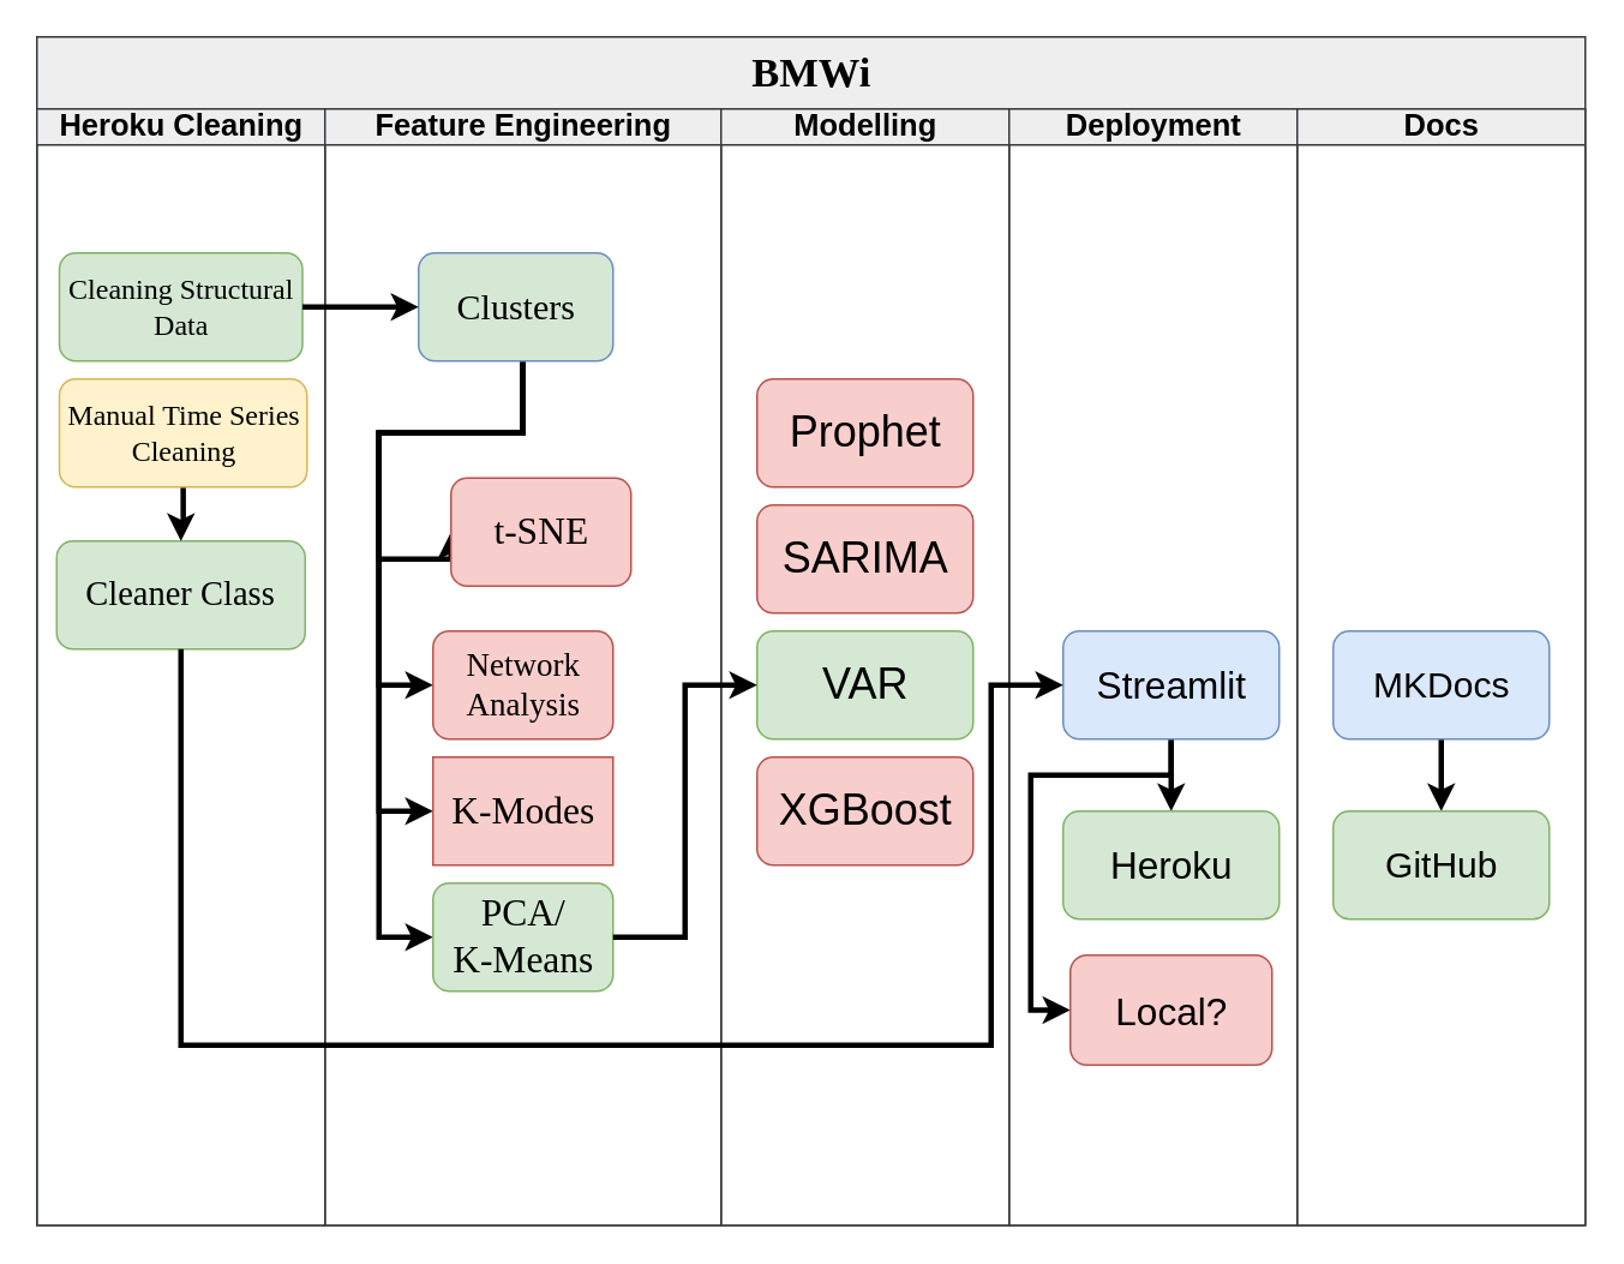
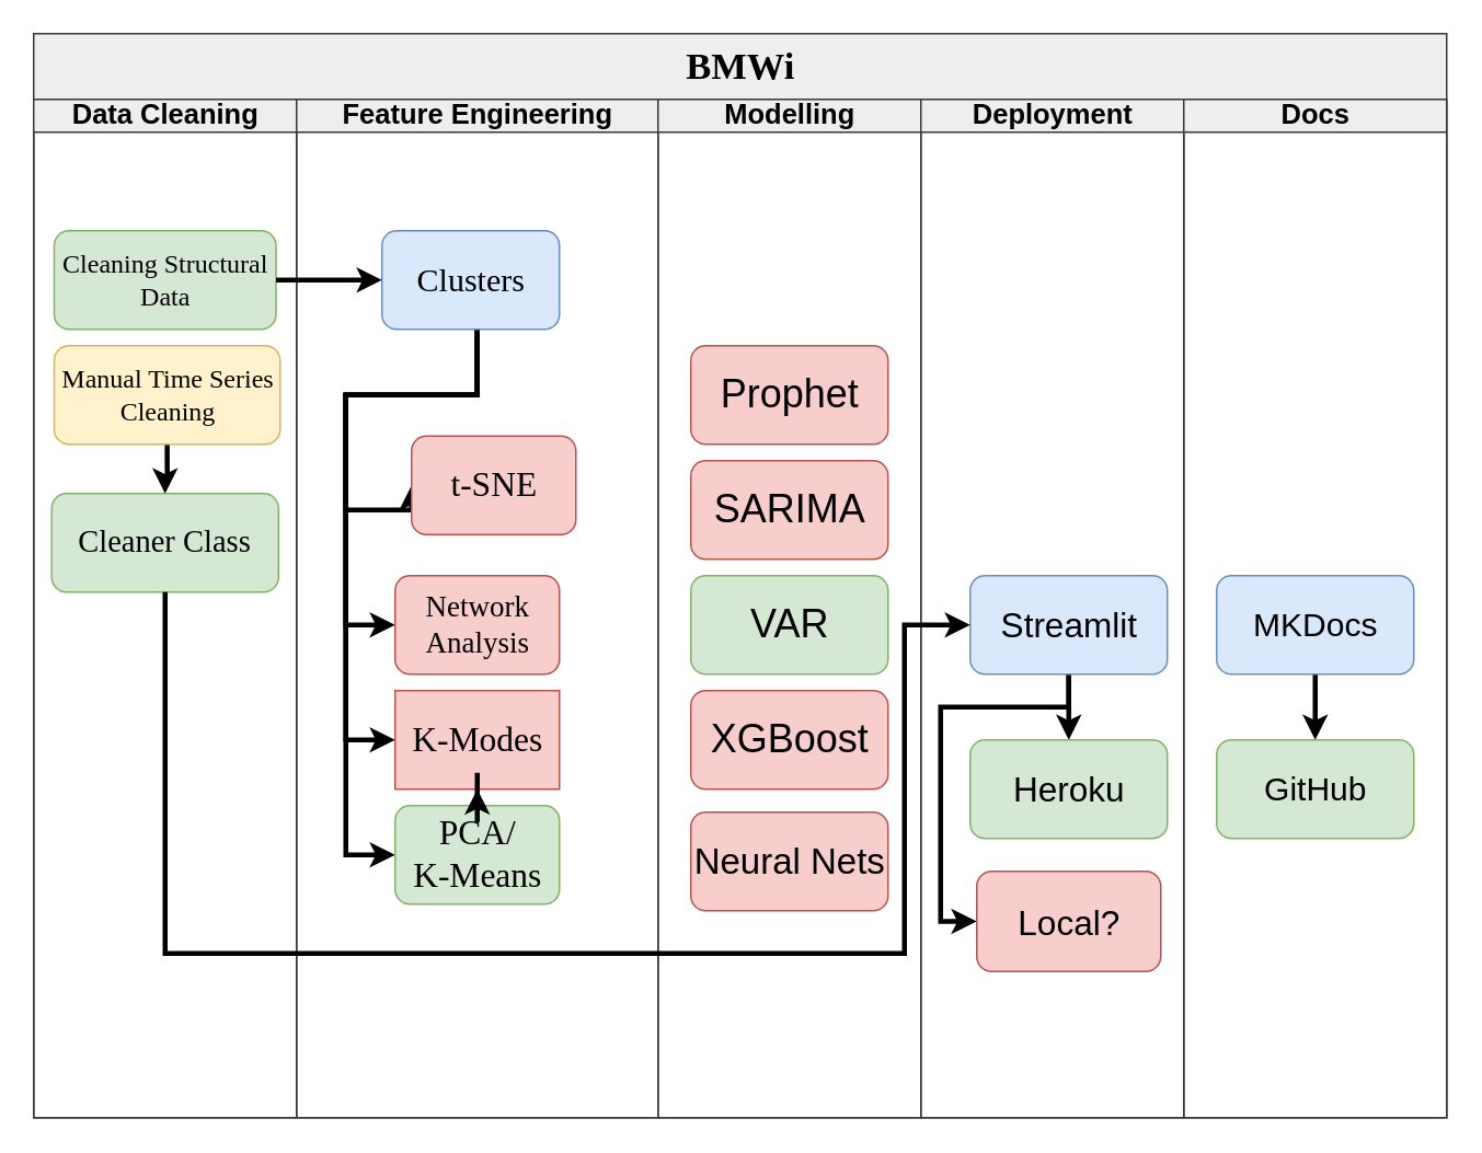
  <mxCell id="0" />
  <mxCell id="1" parent="0" />
  <mxCell id="2" value="BMWi" style="swimlane;html=1;childLayout=stackLayout;startSize=40;rounded=0;shadow=0;labelBackgroundColor=none;strokeWidth=1;fontFamily=Verdana;fontSize=23;align=center;fillColor=#eeeeee;strokeColor=#36393d;" parent="1" vertex="1"><mxGeometry x="20" y="20" width="860" height="660" as="geometry" /></mxCell>
- <mxCell id="3" value="Heroku Cleaning" style="swimlane;html=1;startSize=20;fillColor=#eeeeee;strokeColor=#36393d;fontSize=17;" parent="2" vertex="1"><mxGeometry y="40" width="160" height="620" as="geometry" /></mxCell>
+ <mxCell id="3" value="Data Cleaning" style="swimlane;html=1;startSize=20;fillColor=#eeeeee;strokeColor=#36393d;fontSize=17;" parent="2" vertex="1"><mxGeometry y="40" width="160" height="620" as="geometry" /></mxCell>
  <mxCell id="4" value="&lt;font style=&quot;font-size: 16px&quot;&gt;Cleaning Structural Data&lt;/font&gt;" style="rounded=1;whiteSpace=wrap;html=1;shadow=0;labelBackgroundColor=none;strokeWidth=1;fontFamily=Verdana;fontSize=8;align=center;fillColor=#d5e8d4;strokeColor=#82b366;" parent="3" vertex="1"><mxGeometry x="12.5" y="80" width="135" height="60" as="geometry" /></mxCell>
  <mxCell id="5" value="&lt;font style=&quot;font-size: 19px&quot;&gt;Cleaner Class&lt;/font&gt;" style="rounded=1;whiteSpace=wrap;html=1;shadow=0;labelBackgroundColor=none;strokeWidth=1;fontFamily=Verdana;fontSize=19;align=center;fillColor=#d5e8d4;strokeColor=#82b366;" parent="3" vertex="1"><mxGeometry x="11" y="240" width="138" height="60" as="geometry" /></mxCell>
  <mxCell id="6" style="edgeStyle=orthogonalEdgeStyle;rounded=0;orthogonalLoop=1;jettySize=auto;html=1;exitX=0.5;exitY=1;exitDx=0;exitDy=0;strokeWidth=3;" parent="3" source="7" target="5" edge="1"><mxGeometry relative="1" as="geometry" /></mxCell>
  <mxCell id="7" value="&lt;font style=&quot;font-size: 16px&quot;&gt;Manual Time Series Cleaning&lt;/font&gt;" style="rounded=1;whiteSpace=wrap;html=1;shadow=0;labelBackgroundColor=none;strokeWidth=1;fontFamily=Verdana;fontSize=8;align=center;fillColor=#fff2cc;strokeColor=#d6b656;" parent="3" vertex="1"><mxGeometry x="12.5" y="150" width="137.5" height="60" as="geometry" /></mxCell>
  <mxCell id="8" value="Feature Engineering" style="swimlane;html=1;startSize=20;fillColor=#eeeeee;strokeColor=#36393d;fontSize=17;" parent="2" vertex="1"><mxGeometry x="160" y="40" width="220" height="620" as="geometry" /></mxCell>
  <mxCell id="9" style="edgeStyle=orthogonalEdgeStyle;rounded=0;orthogonalLoop=1;jettySize=auto;html=1;entryX=0;entryY=0.5;entryDx=0;entryDy=0;strokeWidth=3;" parent="8" source="13" target="14" edge="1"><mxGeometry relative="1" as="geometry"><Array as="points"><mxPoint x="110" y="180" /><mxPoint x="30" y="180" /><mxPoint x="30" y="250" /></Array></mxGeometry></mxCell>
  <mxCell id="10" style="edgeStyle=orthogonalEdgeStyle;rounded=0;orthogonalLoop=1;jettySize=auto;html=1;entryX=0;entryY=0.5;entryDx=0;entryDy=0;strokeWidth=3;" parent="8" source="13" target="16" edge="1"><mxGeometry relative="1" as="geometry"><Array as="points"><mxPoint x="110" y="180" /><mxPoint x="30" y="180" /><mxPoint x="30" y="320" /></Array></mxGeometry></mxCell>
  <mxCell id="11" style="edgeStyle=orthogonalEdgeStyle;rounded=0;orthogonalLoop=1;jettySize=auto;html=1;entryX=0;entryY=0.5;entryDx=0;entryDy=0;strokeWidth=3;" parent="8" source="13" target="17" edge="1"><mxGeometry relative="1" as="geometry"><Array as="points"><mxPoint x="110" y="180" /><mxPoint x="30" y="180" /><mxPoint x="30" y="390" /></Array></mxGeometry></mxCell>
  <mxCell id="12" style="edgeStyle=orthogonalEdgeStyle;rounded=0;orthogonalLoop=1;jettySize=auto;html=1;entryX=0;entryY=0.5;entryDx=0;entryDy=0;strokeWidth=3;" parent="8" source="13" target="15" edge="1"><mxGeometry relative="1" as="geometry"><Array as="points"><mxPoint x="110" y="180" /><mxPoint x="30" y="180" /><mxPoint x="30" y="460" /></Array></mxGeometry></mxCell>
- <mxCell id="13" value="&lt;font style=&quot;font-size: 20px&quot;&gt;Clusters&lt;/font&gt;" style="rounded=1;html=1;shadow=0;labelBackgroundColor=none;strokeWidth=1;fontFamily=Verdana;fontSize=19;align=center;fillColor=#d5e8d4;strokeColor=#6c8ebf;" parent="8" vertex="1"><mxGeometry x="52" y="80" width="108" height="60" as="geometry" /></mxCell>
+ <mxCell id="13" value="&lt;font style=&quot;font-size: 20px&quot;&gt;Clusters&lt;/font&gt;" style="rounded=1;html=1;shadow=0;labelBackgroundColor=none;strokeWidth=1;fontFamily=Verdana;fontSize=19;align=center;fillColor=#dae8fc;strokeColor=#6c8ebf;" parent="8" vertex="1"><mxGeometry x="52" y="80" width="108" height="60" as="geometry" /></mxCell>
  <mxCell id="14" value="t-SNE" style="rounded=1;html=1;shadow=0;labelBackgroundColor=none;strokeWidth=1;fontFamily=Verdana;fontSize=21;align=center;fillColor=#f8cecc;strokeColor=#b85450;" parent="8" vertex="1"><mxGeometry x="70" y="205" width="100" height="60" as="geometry" /></mxCell>
  <mxCell id="15" value="PCA/&lt;br&gt;K-Means" style="rounded=1;html=1;shadow=0;labelBackgroundColor=none;strokeWidth=1;fontFamily=Verdana;fontSize=21;align=center;fillColor=#d5e8d4;strokeColor=#82b366;" parent="8" vertex="1"><mxGeometry x="60" y="430" width="100" height="60" as="geometry" /></mxCell>
  <mxCell id="16" value="Network&lt;br style=&quot;font-size: 18px;&quot;&gt;Analysis" style="rounded=1;html=1;shadow=0;labelBackgroundColor=none;strokeWidth=1;fontFamily=Verdana;fontSize=18;align=center;fillColor=#f8cecc;strokeColor=#b85450;" parent="8" vertex="1"><mxGeometry x="60" y="290" width="100" height="60" as="geometry" /></mxCell>
  <mxCell id="17" value="K-Modes" style="html=1;shadow=0;labelBackgroundColor=none;strokeWidth=1;fontFamily=Verdana;fontSize=21;align=center;fillColor=#f8cecc;strokeColor=#b85450;rounded=0;" parent="8" vertex="1"><mxGeometry x="60" y="360" width="100" height="60" as="geometry" /></mxCell>
  <mxCell id="18" value="Modelling" style="swimlane;html=1;startSize=20;fillColor=#eeeeee;strokeColor=#36393d;fontSize=17;" parent="2" vertex="1"><mxGeometry x="380" y="40" width="160" height="620" as="geometry" /></mxCell>
  <mxCell id="19" value="SARIMA" style="rounded=1;html=1;fillColor=#f8cecc;strokeColor=#b85450;fontSize=24;" parent="18" vertex="1"><mxGeometry x="20" y="220" width="120" height="60" as="geometry" /></mxCell>
+ <mxCell id="20" value="&lt;font style=&quot;font-size: 22px&quot;&gt;Neural Nets&lt;/font&gt;" style="rounded=1;html=1;fillColor=#f8cecc;strokeColor=#b85450;fontSize=24;" parent="18" vertex="1"><mxGeometry x="20" y="434" width="120" height="60" as="geometry" /></mxCell>
  <mxCell id="21" value="Prophet" style="rounded=1;html=1;fillColor=#f8cecc;strokeColor=#b85450;fontSize=24;" parent="18" vertex="1"><mxGeometry x="20" y="150" width="120" height="60" as="geometry" /></mxCell>
  <mxCell id="22" value="VAR" style="rounded=1;html=1;fillColor=#d5e8d4;strokeColor=#82b366;fontSize=24;" parent="18" vertex="1"><mxGeometry x="20" y="290" width="120" height="60" as="geometry" /></mxCell>
  <mxCell id="23" value="XGBoost" style="rounded=1;html=1;fillColor=#f8cecc;strokeColor=#b85450;fontSize=24;" vertex="1" parent="18"><mxGeometry x="20" y="360" width="120" height="60" as="geometry" /></mxCell>
  <mxCell id="24" value="Deployment" style="swimlane;html=1;startSize=20;fillColor=#eeeeee;strokeColor=#36393d;fontSize=17;" parent="2" vertex="1"><mxGeometry x="540" y="40" width="160" height="620" as="geometry" /></mxCell>
  <mxCell id="25" style="edgeStyle=orthogonalEdgeStyle;rounded=0;orthogonalLoop=1;jettySize=auto;html=1;strokeWidth=3;" parent="24" source="27" target="28" edge="1"><mxGeometry relative="1" as="geometry" /></mxCell>
  <mxCell id="26" style="edgeStyle=orthogonalEdgeStyle;rounded=0;orthogonalLoop=1;jettySize=auto;html=1;strokeWidth=3;entryX=0;entryY=0.5;entryDx=0;entryDy=0;" parent="24" source="27" target="29" edge="1"><mxGeometry relative="1" as="geometry"><Array as="points"><mxPoint x="90" y="370" /><mxPoint x="12" y="370" /><mxPoint x="12" y="500" /></Array><mxPoint x="20" y="499" as="targetPoint" /></mxGeometry></mxCell>
  <mxCell id="27" value="Streamlit" style="rounded=1;html=1;fillColor=#dae8fc;strokeColor=#6c8ebf;fontSize=21;" parent="24" vertex="1"><mxGeometry x="30" y="290" width="120" height="60" as="geometry" /></mxCell>
  <mxCell id="28" value="Heroku" style="rounded=1;html=1;fillColor=#d5e8d4;strokeColor=#82b366;fontSize=21;" parent="24" vertex="1"><mxGeometry x="30" y="390" width="120" height="60" as="geometry" /></mxCell>
  <mxCell id="29" value="Local?" style="rounded=1;html=1;fillColor=#f8cecc;strokeColor=#b85450;fontSize=21;" parent="24" vertex="1"><mxGeometry x="34" y="470" width="112" height="61" as="geometry" /></mxCell>
  <mxCell id="30" value="Docs" style="swimlane;html=1;startSize=20;fillColor=#eeeeee;strokeColor=#36393d;fontSize=17;" parent="2" vertex="1"><mxGeometry x="700" y="40" width="160" height="620" as="geometry" /></mxCell>
  <mxCell id="31" style="edgeStyle=orthogonalEdgeStyle;rounded=0;orthogonalLoop=1;jettySize=auto;html=1;strokeWidth=3;" parent="30" source="32" target="33" edge="1"><mxGeometry relative="1" as="geometry" /></mxCell>
  <mxCell id="32" value="&lt;font style=&quot;font-size: 20px&quot;&gt;MKDocs&lt;/font&gt;" style="rounded=1;html=1;fillColor=#dae8fc;strokeColor=#6c8ebf;fontSize=19;" parent="30" vertex="1"><mxGeometry x="20" y="290" width="120" height="60" as="geometry" /></mxCell>
  <mxCell id="33" value="&lt;font style=&quot;font-size: 20px&quot;&gt;GitHub&lt;/font&gt;" style="rounded=1;html=1;fillColor=#d5e8d4;strokeColor=#82b366;fontSize=19;" parent="30" vertex="1"><mxGeometry x="20" y="390" width="120" height="60" as="geometry" /></mxCell>
  <mxCell id="34" style="edgeStyle=orthogonalEdgeStyle;rounded=0;orthogonalLoop=1;jettySize=auto;html=1;exitX=1;exitY=0.5;exitDx=0;exitDy=0;strokeWidth=3;" parent="2" source="4" target="13" edge="1"><mxGeometry relative="1" as="geometry" /></mxCell>
  <mxCell id="35" style="edgeStyle=orthogonalEdgeStyle;rounded=0;orthogonalLoop=1;jettySize=auto;html=1;entryX=0;entryY=0.5;entryDx=0;entryDy=0;strokeWidth=3;" parent="2" source="5" target="27" edge="1"><mxGeometry relative="1" as="geometry"><Array as="points"><mxPoint x="80" y="560" /><mxPoint x="530" y="560" /><mxPoint x="530" y="360" /></Array></mxGeometry></mxCell>
- <mxCell id="36" style="edgeStyle=orthogonalEdgeStyle;rounded=0;orthogonalLoop=1;jettySize=auto;html=1;entryX=0;entryY=0.5;entryDx=0;entryDy=0;fontSize=17;strokeWidth=3;" parent="2" source="15" target="22" edge="1"><mxGeometry relative="1" as="geometry" /></mxCell>
+ <mxCell id="36" style="edgeStyle=orthogonalEdgeStyle;rounded=0;orthogonalLoop=1;jettySize=auto;html=1;fontSize=17;strokeWidth=3;" parent="2" source="15" target="17" edge="1"><mxGeometry relative="1" as="geometry" /></mxCell>
